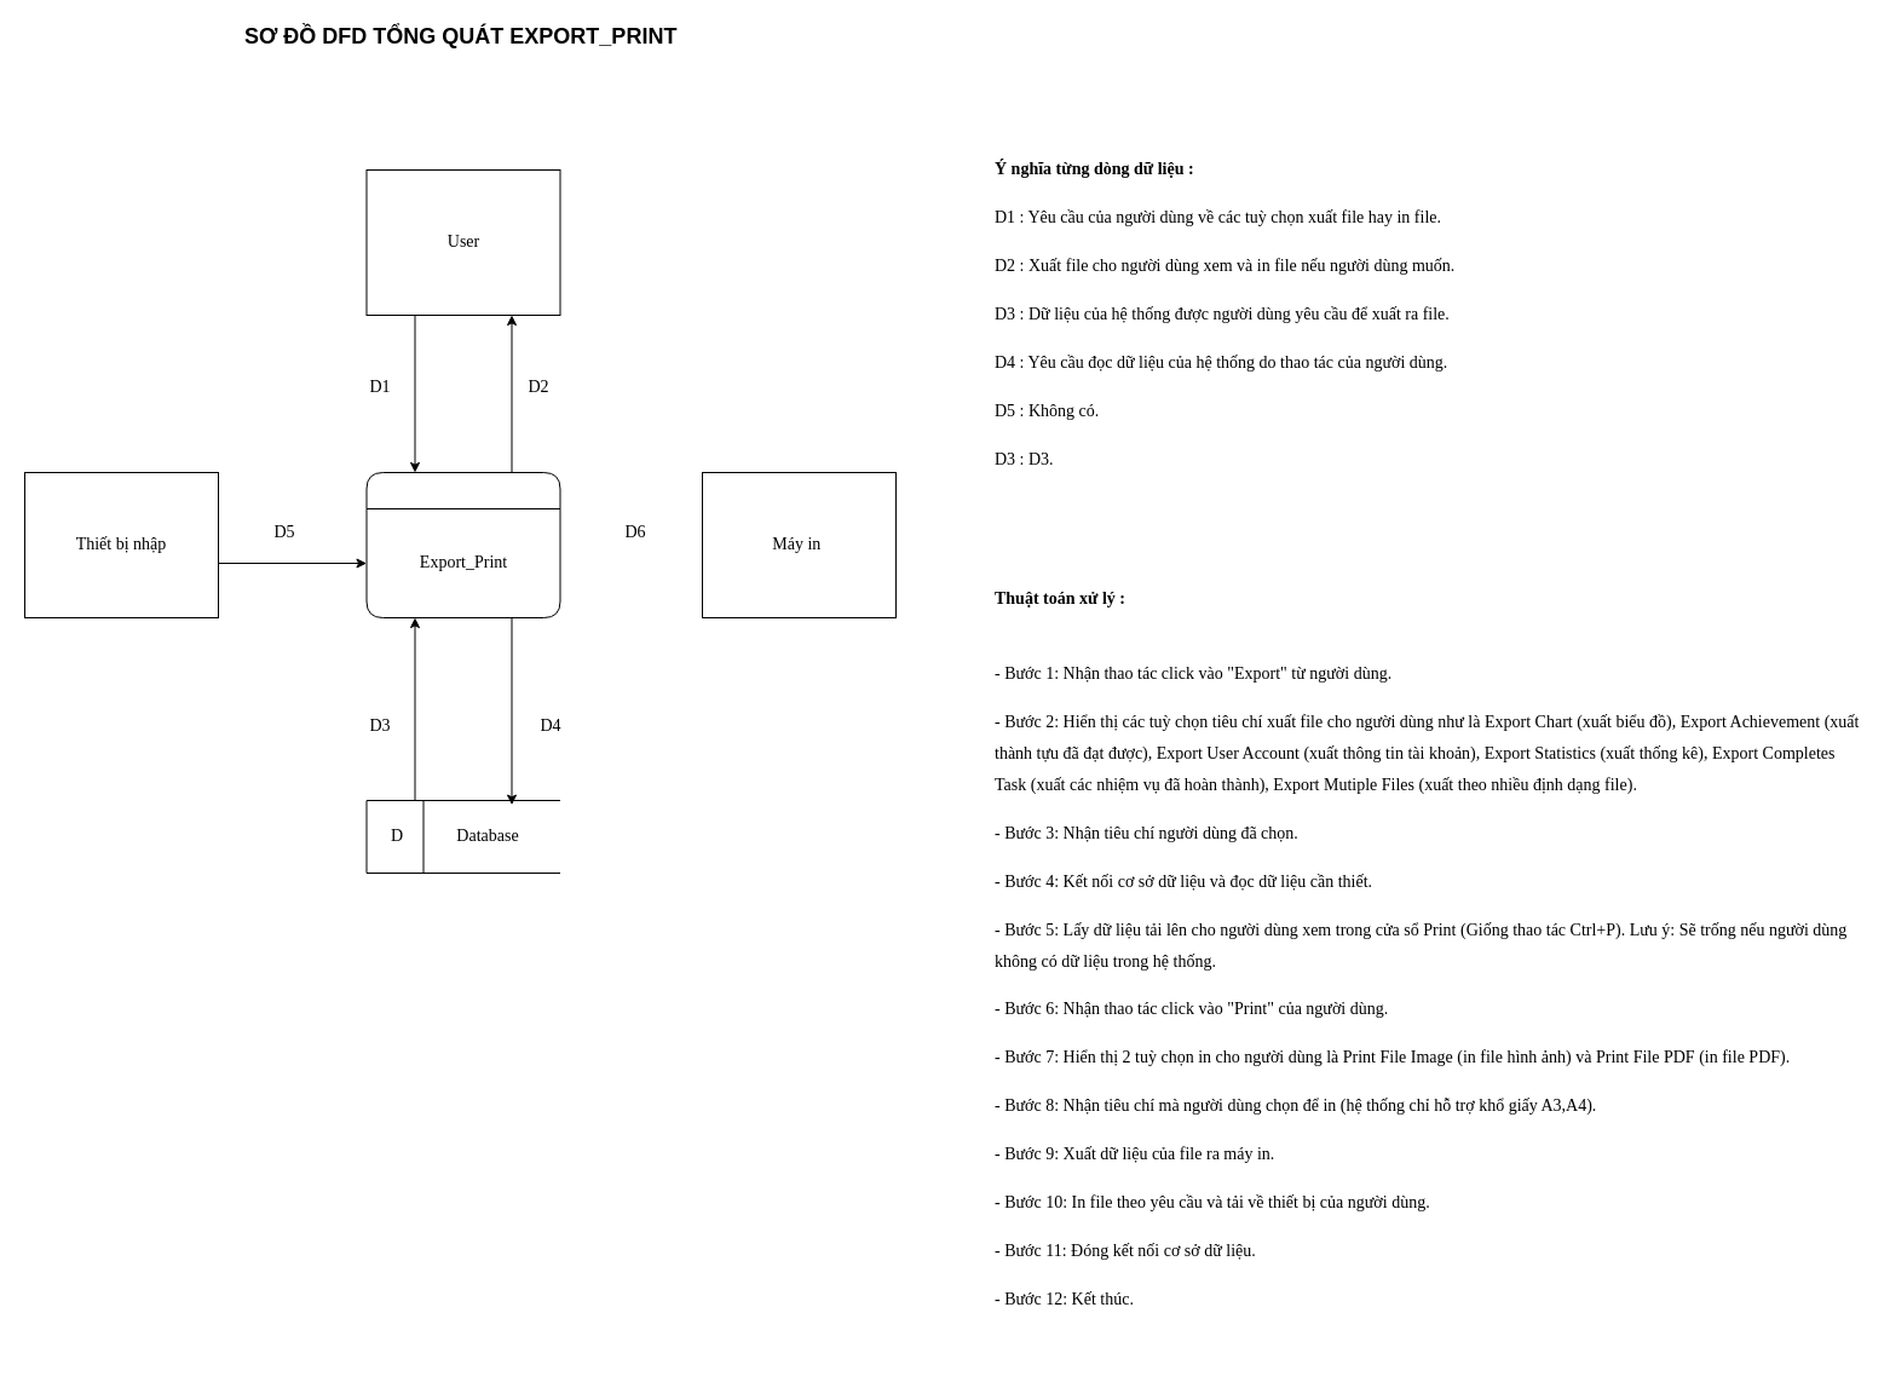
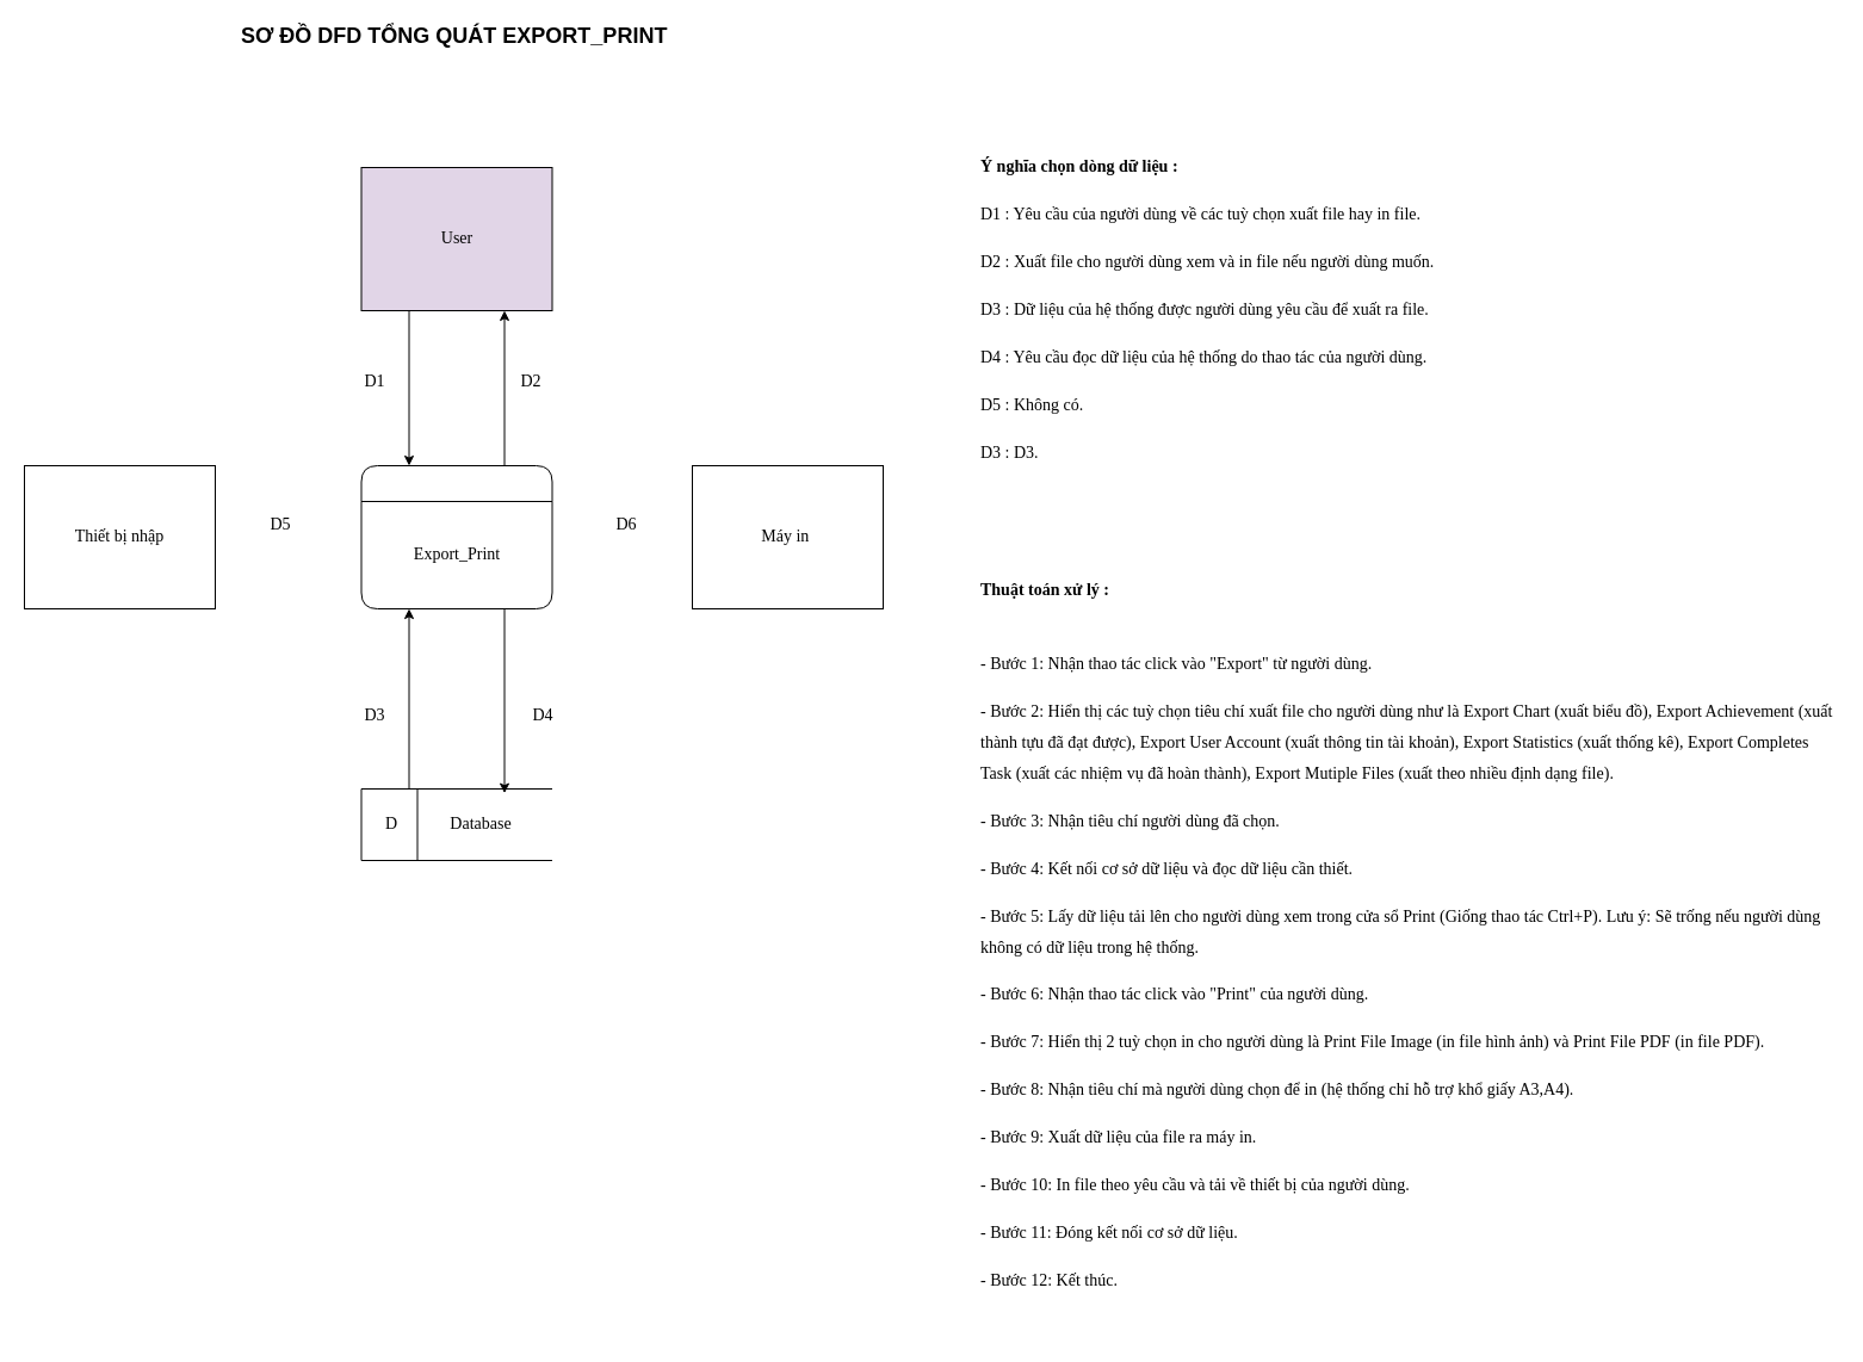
  <mxCell id="0" />
  <mxCell id="1" parent="0" />
  <mxCell id="2" style="edgeStyle=orthogonalEdgeStyle;rounded=0;orthogonalLoop=1;jettySize=auto;html=1;exitX=0.75;exitY=0;exitDx=0;exitDy=0;entryX=0.75;entryY=1;entryDx=0;entryDy=0;" parent="1" source="3" target="6" edge="1"><mxGeometry relative="1" as="geometry" /></mxCell>
  <mxCell id="3" value="" style="swimlane;childLayout=stackLayout;horizontal=1;startSize=30;horizontalStack=0;rounded=1;fontSize=14;fontStyle=0;strokeWidth=1;resizeParent=0;resizeLast=1;shadow=0;dashed=0;align=center;html=1;fontFamily=Verdana;" parent="1" vertex="1"><mxGeometry x="302.5" y="390" width="160" height="120" as="geometry"><mxRectangle x="160" y="200" width="50" height="30" as="alternateBounds" /></mxGeometry></mxCell>
  <mxCell id="4" value="Export_Print" style="text;html=1;strokeColor=none;fillColor=none;align=center;verticalAlign=middle;whiteSpace=wrap;rounded=0;fontFamily=Verdana;fontSize=14;" parent="3" vertex="1"><mxGeometry y="30" width="160" height="90" as="geometry" /></mxCell>
  <mxCell id="5" style="edgeStyle=orthogonalEdgeStyle;rounded=0;orthogonalLoop=1;jettySize=auto;html=1;exitX=0.25;exitY=1;exitDx=0;exitDy=0;entryX=0.25;entryY=0;entryDx=0;entryDy=0;" parent="1" source="6" target="3" edge="1"><mxGeometry relative="1" as="geometry" /></mxCell>
- <mxCell id="6" value="User" style="rounded=0;whiteSpace=wrap;html=1;fontFamily=Verdana;fontSize=14;" parent="1" vertex="1"><mxGeometry x="302.5" y="140" width="160" height="120" as="geometry" /></mxCell>
+ <mxCell id="6" value="User" style="rounded=0;whiteSpace=wrap;html=1;fontFamily=Verdana;fontSize=14;fillColor=#e1d5e7;" parent="1" vertex="1"><mxGeometry x="302.5" y="140" width="160" height="120" as="geometry" /></mxCell>
  <mxCell id="7" value="" style="group" parent="1" vertex="1" connectable="0"><mxGeometry x="302.5" y="660" width="160" height="61" as="geometry" /></mxCell>
  <mxCell id="8" value="" style="strokeWidth=1;html=1;shape=mxgraph.flowchart.annotation_1;align=left;pointerEvents=1;" parent="7" vertex="1"><mxGeometry y="1" width="160" height="60" as="geometry" /></mxCell>
  <mxCell id="9" value="" style="endArrow=none;html=1;fontFamily=Verdana;fontSize=14;" parent="7" edge="1"><mxGeometry width="50" height="50" relative="1" as="geometry"><mxPoint x="47" y="60.5" as="sourcePoint" /><mxPoint x="47" y="0.5" as="targetPoint" /></mxGeometry></mxCell>
  <mxCell id="10" value="D" style="text;html=1;strokeColor=none;fillColor=none;align=center;verticalAlign=middle;whiteSpace=wrap;rounded=0;fontFamily=Verdana;fontSize=14;" parent="7" vertex="1"><mxGeometry x="10" y="20.5" width="30" height="20" as="geometry" /></mxCell>
  <mxCell id="11" value="Database" style="text;html=1;strokeColor=none;fillColor=none;align=center;verticalAlign=middle;whiteSpace=wrap;rounded=0;fontFamily=Verdana;fontSize=14;" parent="7" vertex="1"><mxGeometry x="60" y="21" width="80" height="20" as="geometry" /></mxCell>
  <mxCell id="12" value="D1" style="text;html=1;strokeColor=none;fillColor=none;align=center;verticalAlign=middle;whiteSpace=wrap;rounded=0;fontFamily=Verdana;fontSize=14;" parent="1" vertex="1"><mxGeometry x="289" y="300" width="50" height="40" as="geometry" /></mxCell>
  <mxCell id="13" value="&lt;font style=&quot;font-size: 18px&quot;&gt;&lt;b&gt;SƠ&amp;nbsp;ĐỒ DFD TỔNG QUÁT EXPORT_PRINT&lt;/b&gt;&lt;/font&gt;" style="text;html=1;strokeColor=none;fillColor=none;align=left;verticalAlign=middle;whiteSpace=wrap;rounded=0;" parent="1" vertex="1"><mxGeometry x="200" y="20" width="365" height="20" as="geometry" /></mxCell>
  <mxCell id="14" style="edgeStyle=orthogonalEdgeStyle;rounded=0;orthogonalLoop=1;jettySize=auto;html=1;exitX=0.75;exitY=1;exitDx=0;exitDy=0;entryX=0.75;entryY=0.061;entryDx=0;entryDy=0;entryPerimeter=0;" parent="1" source="4" target="8" edge="1"><mxGeometry relative="1" as="geometry" /></mxCell>
  <mxCell id="15" style="edgeStyle=orthogonalEdgeStyle;rounded=0;orthogonalLoop=1;jettySize=auto;html=1;exitX=0.5;exitY=0;exitDx=0;exitDy=0;exitPerimeter=0;entryX=0.25;entryY=1;entryDx=0;entryDy=0;" parent="1" source="8" target="4" edge="1"><mxGeometry relative="1" as="geometry"><Array as="points"><mxPoint x="343" y="661" /></Array></mxGeometry></mxCell>
- <mxCell id="16" style="edgeStyle=orthogonalEdgeStyle;rounded=0;orthogonalLoop=1;jettySize=auto;html=1;exitX=1;exitY=0.5;exitDx=0;exitDy=0;entryX=0;entryY=0.5;entryDx=0;entryDy=0;" parent="1" source="17" target="4" edge="1"><mxGeometry relative="1" as="geometry"><Array as="points"><mxPoint x="140" y="465" /></Array></mxGeometry></mxCell>
  <mxCell id="17" value="Thiết bị nhập" style="rounded=0;whiteSpace=wrap;html=1;fontFamily=Verdana;fontSize=14;" parent="1" vertex="1"><mxGeometry x="20" y="390" width="160" height="120" as="geometry" /></mxCell>
  <mxCell id="18" value="Máy in&amp;nbsp;" style="rounded=0;whiteSpace=wrap;html=1;fontFamily=Verdana;fontSize=14;" parent="1" vertex="1"><mxGeometry x="580" y="390" width="160" height="120" as="geometry" /></mxCell>
  <mxCell id="19" value="D2" style="text;html=1;strokeColor=none;fillColor=none;align=center;verticalAlign=middle;whiteSpace=wrap;rounded=0;fontFamily=Verdana;fontSize=14;" parent="1" vertex="1"><mxGeometry x="420" y="300" width="50" height="40" as="geometry" /></mxCell>
  <mxCell id="20" value="D6" style="text;html=1;strokeColor=none;fillColor=none;align=center;verticalAlign=middle;whiteSpace=wrap;rounded=0;fontFamily=Verdana;fontSize=14;" parent="1" vertex="1"><mxGeometry x="500" y="420" width="50" height="40" as="geometry" /></mxCell>
  <mxCell id="21" value="D4" style="text;html=1;strokeColor=none;fillColor=none;align=center;verticalAlign=middle;whiteSpace=wrap;rounded=0;fontFamily=Verdana;fontSize=14;" parent="1" vertex="1"><mxGeometry x="430" y="580" width="50" height="40" as="geometry" /></mxCell>
  <mxCell id="22" value="D3" style="text;html=1;strokeColor=none;fillColor=none;align=center;verticalAlign=middle;whiteSpace=wrap;rounded=0;fontFamily=Verdana;fontSize=14;" parent="1" vertex="1"><mxGeometry x="289" y="580" width="50" height="40" as="geometry" /></mxCell>
  <mxCell id="23" value="D5" style="text;html=1;strokeColor=none;fillColor=none;align=center;verticalAlign=middle;whiteSpace=wrap;rounded=0;fontFamily=Verdana;fontSize=14;" parent="1" vertex="1"><mxGeometry x="210" y="420" width="50" height="40" as="geometry" /></mxCell>
- <mxCell id="24" value="&lt;b&gt;Ý nghĩa từng dòng dữ liệu :&lt;/b&gt;" style="text;html=1;strokeColor=none;fillColor=none;align=left;verticalAlign=middle;whiteSpace=wrap;rounded=0;fontFamily=Verdana;fontSize=14;" parent="1" vertex="1"><mxGeometry x="820" y="120" width="240" height="40" as="geometry" /></mxCell>
+ <mxCell id="24" value="&lt;b&gt;Ý nghĩa chọn dòng dữ liệu :&lt;/b&gt;" style="text;html=1;strokeColor=none;fillColor=none;align=left;verticalAlign=middle;whiteSpace=wrap;rounded=0;fontFamily=Verdana;fontSize=14;" parent="1" vertex="1"><mxGeometry x="820" y="120" width="240" height="40" as="geometry" /></mxCell>
  <mxCell id="25" value="D1 : Yêu cầu của người dùng về các tuỳ chọn xuất file hay in file." style="text;html=1;strokeColor=none;fillColor=none;align=left;verticalAlign=middle;whiteSpace=wrap;rounded=0;fontFamily=Verdana;fontSize=14;" parent="1" vertex="1"><mxGeometry x="820" y="160" width="470" height="40" as="geometry" /></mxCell>
  <mxCell id="26" value="D2 : Xuất file cho người dùng xem và in file nếu người dùng muốn." style="text;html=1;strokeColor=none;fillColor=none;align=left;verticalAlign=middle;whiteSpace=wrap;rounded=0;fontFamily=Verdana;fontSize=14;" parent="1" vertex="1"><mxGeometry x="820" y="200" width="480" height="40" as="geometry" /></mxCell>
  <mxCell id="27" value="D3 : Dữ liệu của hệ thống&amp;nbsp;được người dùng yêu cầu&amp;nbsp;để xuất ra file." style="text;html=1;strokeColor=none;fillColor=none;align=left;verticalAlign=middle;whiteSpace=wrap;rounded=0;fontFamily=Verdana;fontSize=14;" parent="1" vertex="1"><mxGeometry x="820" y="240" width="510" height="40" as="geometry" /></mxCell>
  <mxCell id="28" value="D4 : Yêu cầu&amp;nbsp;đọc dữ liệu của hệ thống do thao tác của người dùng." style="text;html=1;strokeColor=none;fillColor=none;align=left;verticalAlign=middle;whiteSpace=wrap;rounded=0;fontFamily=Verdana;fontSize=14;" parent="1" vertex="1"><mxGeometry x="820" y="280" width="490" height="40" as="geometry" /></mxCell>
  <mxCell id="29" value="D5 : Không có." style="text;html=1;strokeColor=none;fillColor=none;align=left;verticalAlign=middle;whiteSpace=wrap;rounded=0;fontFamily=Verdana;fontSize=14;" parent="1" vertex="1"><mxGeometry x="820" y="320" width="150" height="40" as="geometry" /></mxCell>
  <mxCell id="30" value="D3 : D3." style="text;html=1;strokeColor=none;fillColor=none;align=left;verticalAlign=middle;whiteSpace=wrap;rounded=0;fontFamily=Verdana;fontSize=14;" parent="1" vertex="1"><mxGeometry x="820" y="360" width="100" height="40" as="geometry" /></mxCell>
  <mxCell id="31" value="&lt;b&gt;Thuật toán xử lý :&lt;/b&gt;" style="text;html=1;strokeColor=none;fillColor=none;align=left;verticalAlign=middle;whiteSpace=wrap;rounded=0;fontFamily=Verdana;fontSize=14;" parent="1" vertex="1"><mxGeometry x="820" y="480" width="160" height="30" as="geometry" /></mxCell>
  <mxCell id="32" value="&lt;p style=&quot;line-height: 185%&quot;&gt;- Bước 1: Nhận thao tác click vào &quot;Export&quot; từ người dùng.&lt;/p&gt;&lt;p style=&quot;line-height: 185%&quot;&gt;- Bước 2: Hiển thị các tuỳ chọn tiêu chí xuất file cho người dùng như là Export Chart (xuất biểu đồ), Export Achievement (xuất thành tựu đã đạt được), Export User Account (xuất thông tin tài khoản), Export Statistics (xuất thống kê), Export Completes Task (xuất các nhiệm vụ đã hoàn thành), Export Mutiple Files (xuất theo nhiều định dạng file).&lt;/p&gt;&lt;p style=&quot;line-height: 185%&quot;&gt;- Bước 3: Nhận tiêu chí người dùng&amp;nbsp;đã chọn.&lt;/p&gt;&lt;p style=&quot;line-height: 185%&quot;&gt;- Bước 4: Kết nối cơ sở dữ liệu và đọc dữ liệu cần thiết.&lt;/p&gt;&lt;p style=&quot;line-height: 185%&quot;&gt;- Bước 5: Lấy dữ liệu tải lên cho người dùng xem trong cửa sổ Print (Giống thao tác Ctrl+P). Lưu&amp;nbsp;ý: Sẽ trống nếu người dùng không có dữ liệu trong hệ thống.&amp;nbsp;&lt;/p&gt;&lt;p style=&quot;line-height: 185%&quot;&gt;- Bước 6: Nhận thao tác click vào &quot;Print&quot; của người dùng.&lt;/p&gt;&lt;p style=&quot;line-height: 185%&quot;&gt;- Bước 7: Hiển thị 2 tuỳ chọn in cho người dùng là Print File Image (in file hình ảnh) và Print File PDF (in file PDF).&lt;/p&gt;&lt;p style=&quot;line-height: 185%&quot;&gt;- Bước 8: Nhận tiêu chí mà người dùng chọn&amp;nbsp;để in (hệ thống chỉ hỗ trợ khổ giấy A3,A4).&lt;/p&gt;&lt;p style=&quot;line-height: 185%&quot;&gt;- Bước 9: Xuất dữ liệu của file ra máy in.&lt;/p&gt;&lt;p style=&quot;line-height: 185%&quot;&gt;- Bước 10: In file theo yêu cầu và tải về thiết bị của người dùng.&amp;nbsp;&lt;br&gt;&lt;/p&gt;&lt;p style=&quot;line-height: 185%&quot;&gt;- Bước 11:&amp;nbsp;Đóng kết nối cơ sở dữ liệu.&lt;/p&gt;&lt;p style=&quot;line-height: 185%&quot;&gt;- Bước 12: Kết thúc.&lt;/p&gt;" style="text;html=1;strokeColor=none;fillColor=none;align=left;verticalAlign=middle;whiteSpace=wrap;rounded=0;fontFamily=Verdana;fontSize=14;" parent="1" vertex="1"><mxGeometry x="820" y="510" width="720" height="610" as="geometry" /></mxCell>
